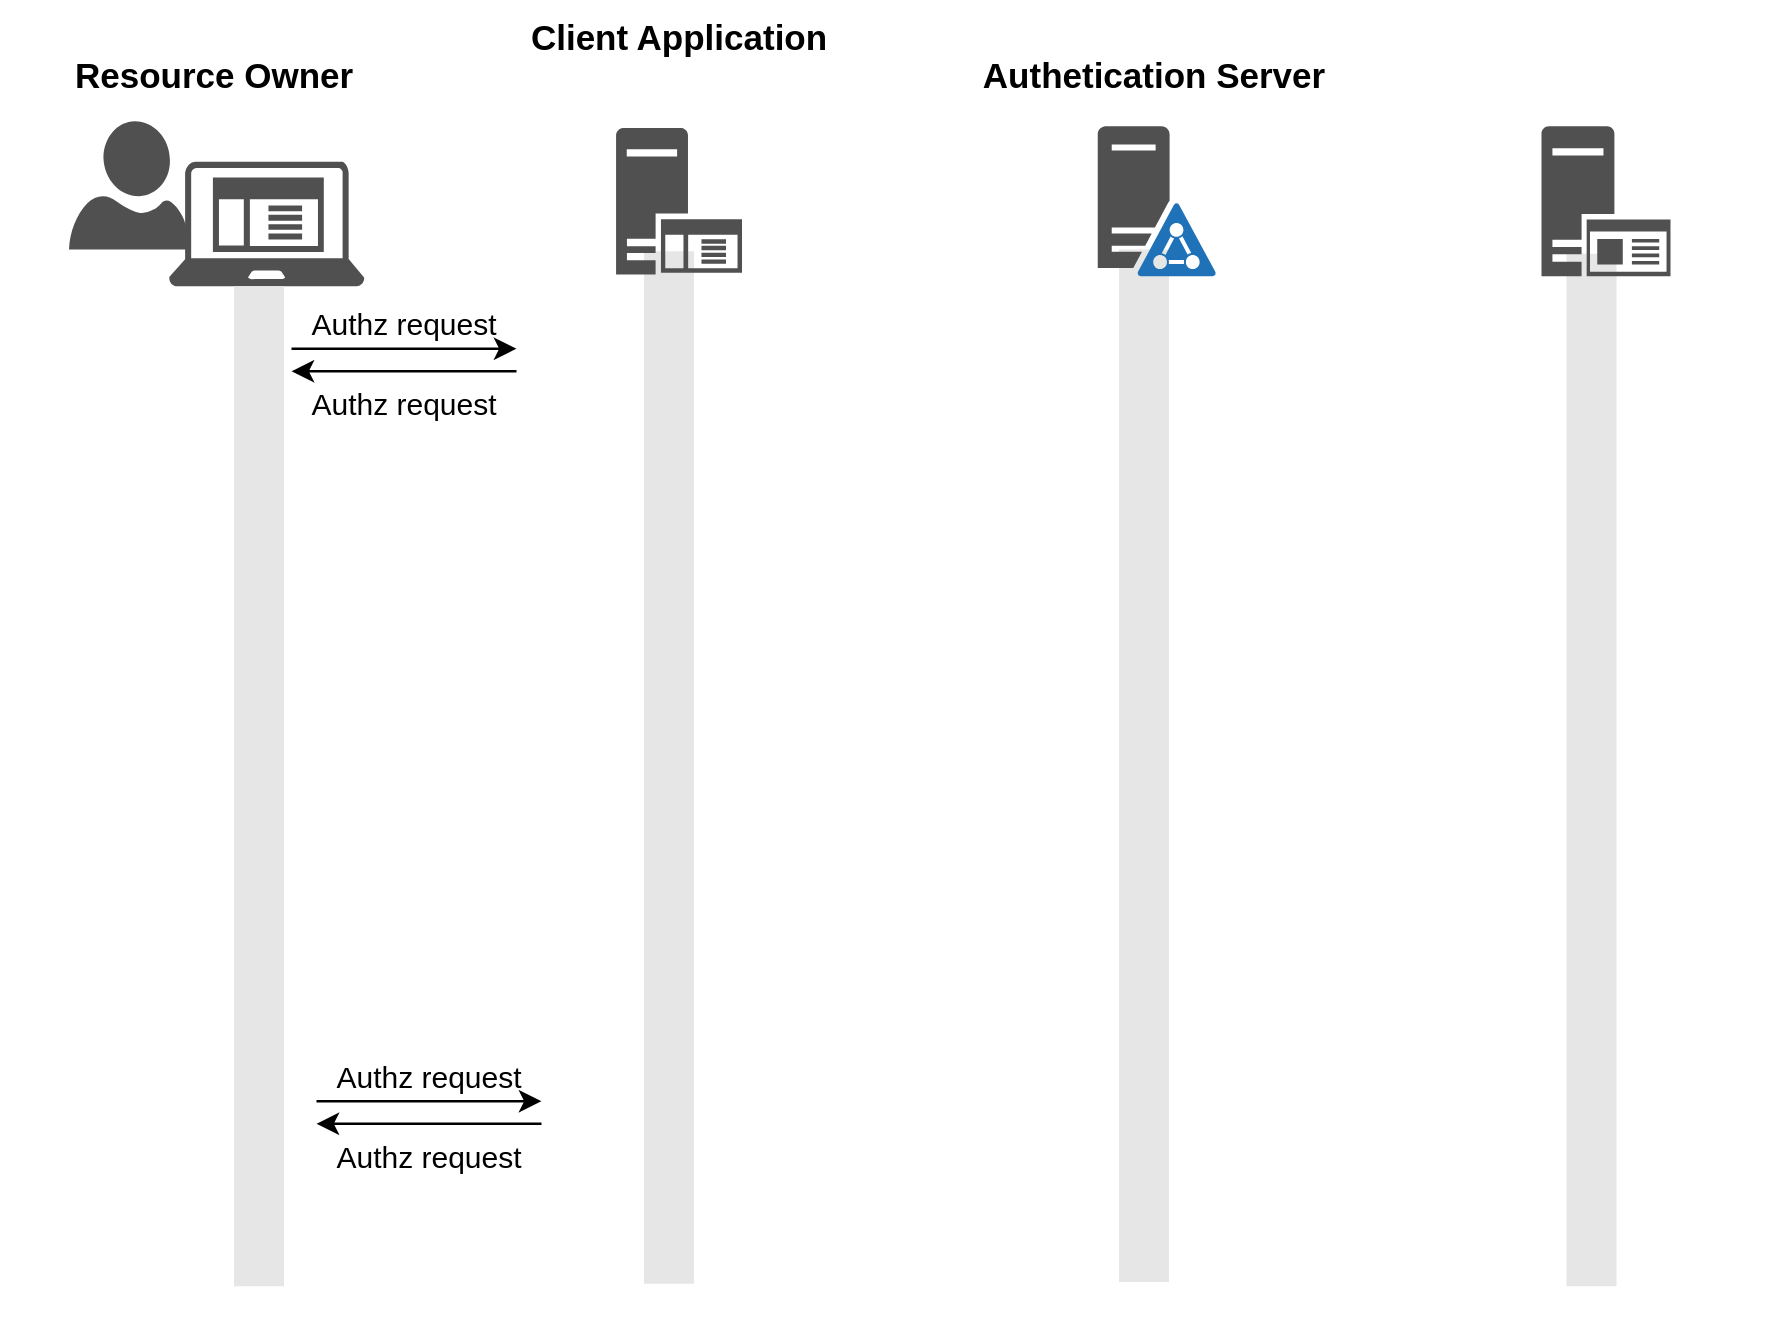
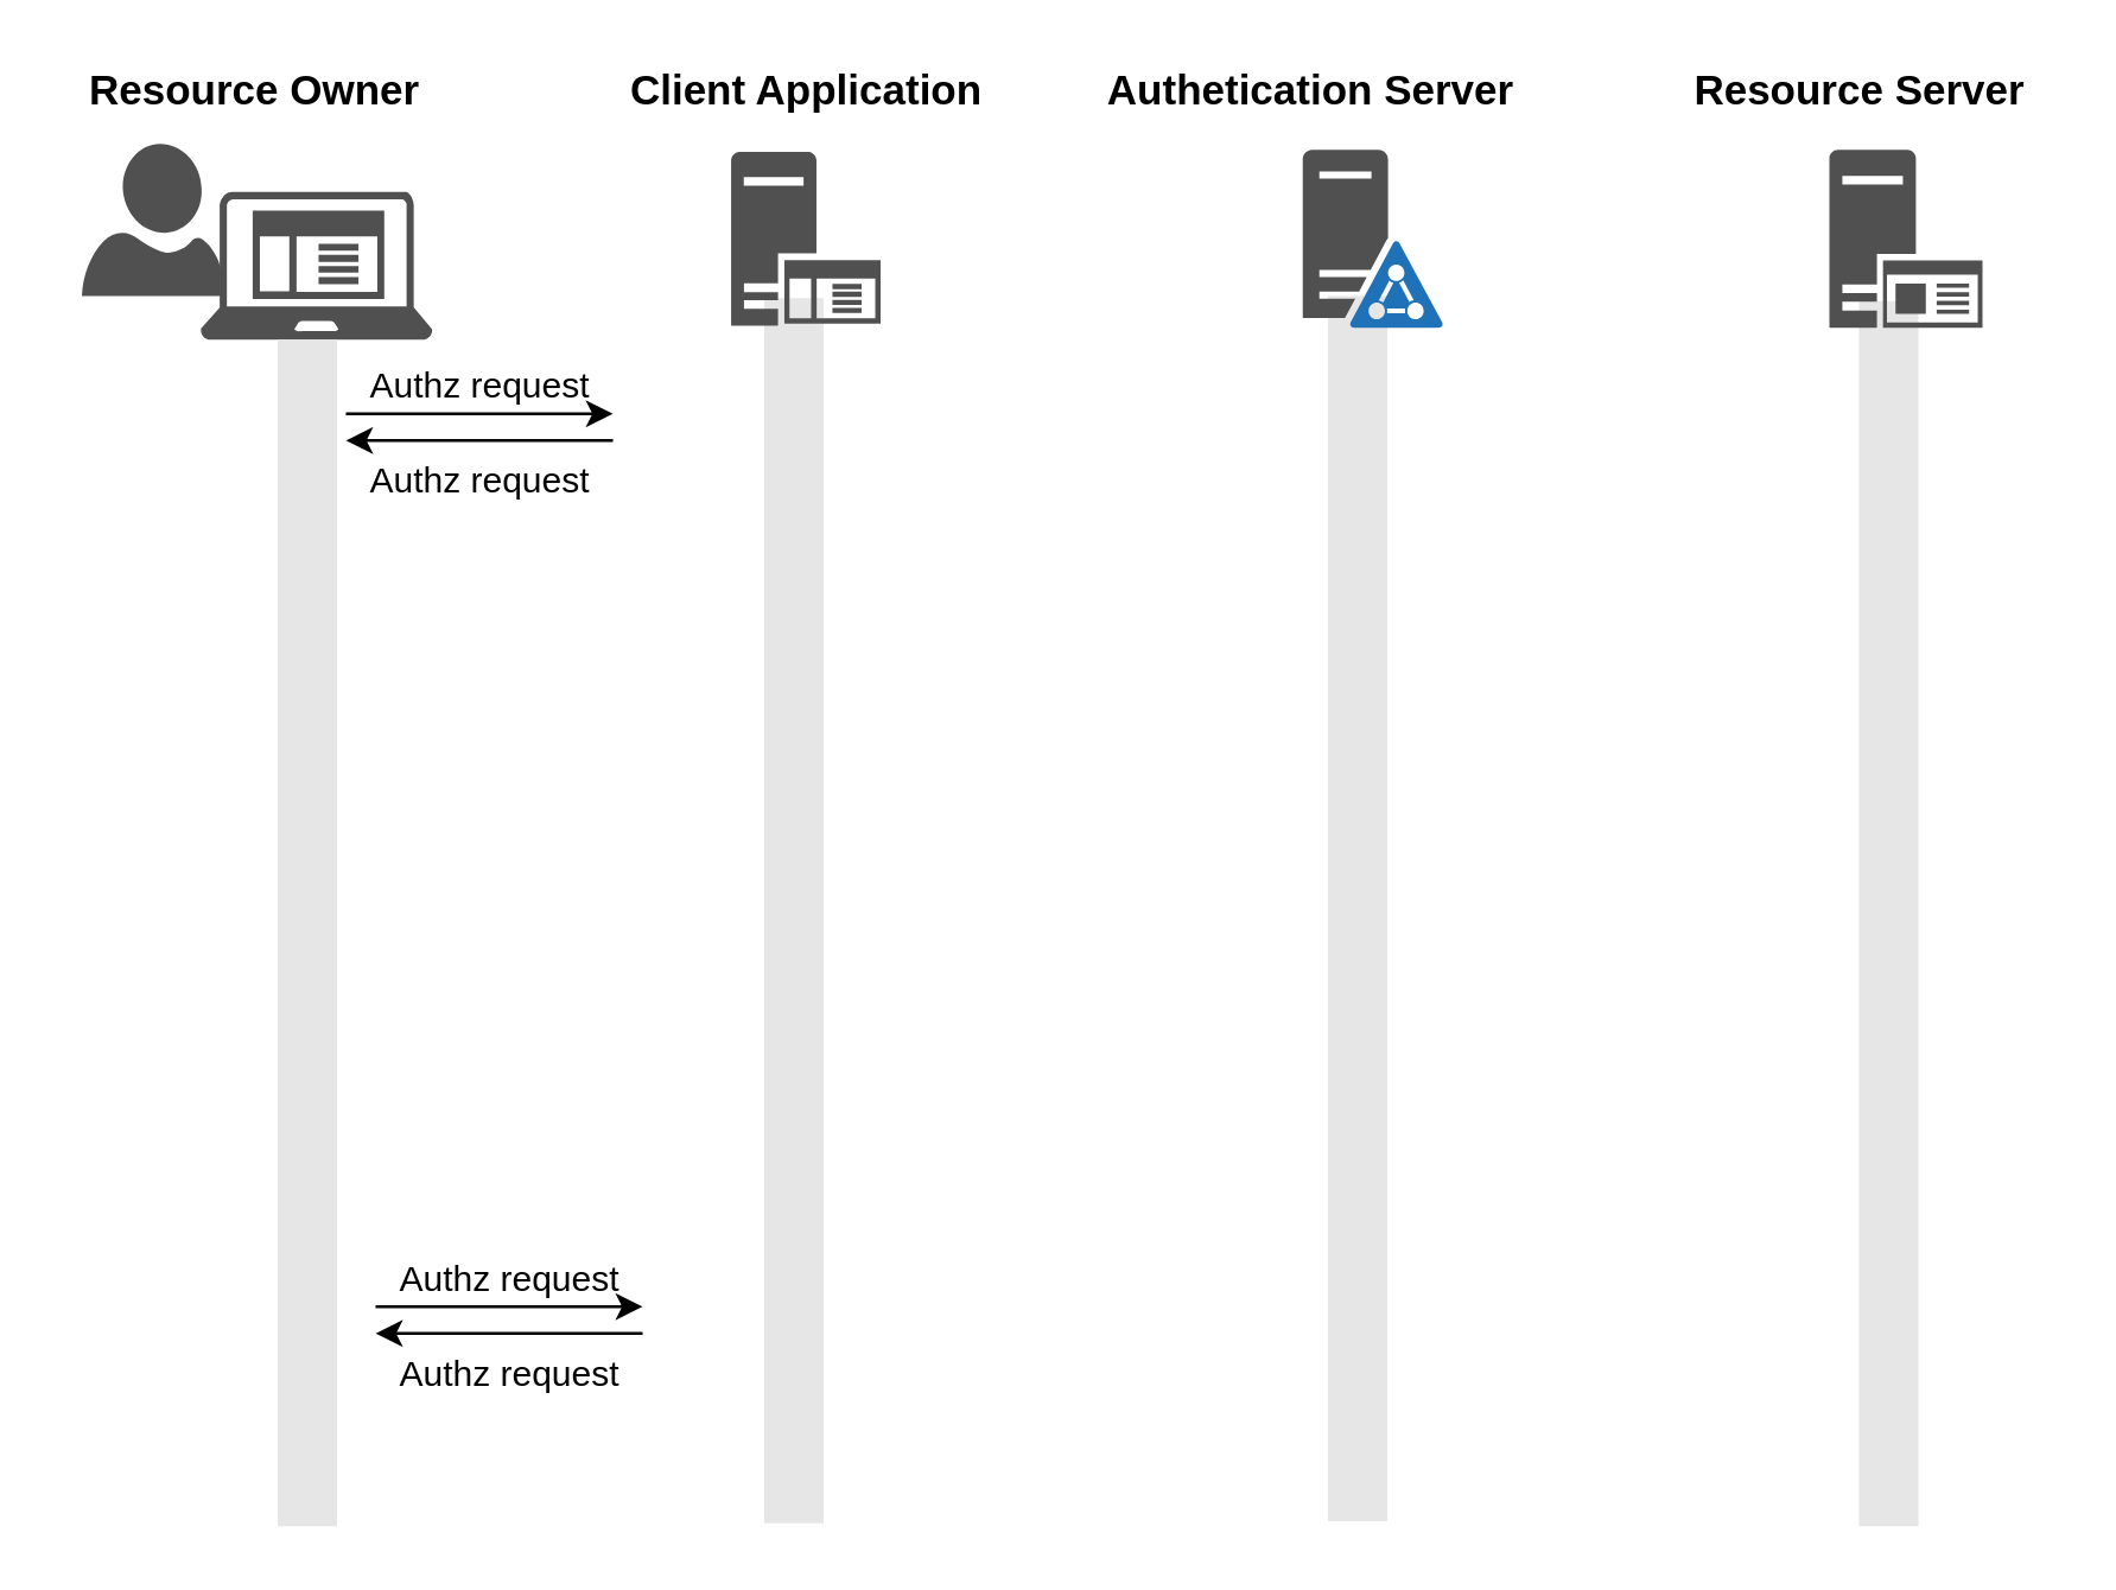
  <mxCell id="0" />
  <mxCell id="1" parent="0" />
  <mxCell id="2" value="" style="whiteSpace=wrap;html=1;fontSize=14;fillColor=#E6E6E6;strokeColor=none;" vertex="1" parent="1"><mxGeometry x="626" y="101" width="20" height="413" as="geometry" /></mxCell>
  <mxCell id="3" value="" style="whiteSpace=wrap;html=1;fontSize=14;fillColor=#E6E6E6;strokeColor=none;" vertex="1" parent="1"><mxGeometry x="447" y="99.28" width="20" height="413" as="geometry" /></mxCell>
  <mxCell id="4" value="" style="whiteSpace=wrap;html=1;fontSize=14;fillColor=#E6E6E6;strokeColor=none;" vertex="1" parent="1"><mxGeometry x="257" y="100" width="20" height="413" as="geometry" /></mxCell>
  <mxCell id="5" value="" style="sketch=0;aspect=fixed;pointerEvents=1;shadow=0;dashed=0;html=1;strokeColor=none;labelPosition=center;verticalLabelPosition=bottom;verticalAlign=top;align=center;fillColor=#505050;shape=mxgraph.azure.user" vertex="1" parent="1"><mxGeometry x="27" y="48" width="48.2" height="51.28" as="geometry" /></mxCell>
  <mxCell id="6" value="" style="sketch=0;pointerEvents=1;shadow=0;dashed=0;html=1;strokeColor=none;fillColor=#505050;labelPosition=center;verticalLabelPosition=bottom;verticalAlign=top;outlineConnect=0;align=center;shape=mxgraph.office.servers.active_directory_federation_services_server_blue;" vertex="1" parent="1"><mxGeometry x="438.5" y="50" width="47.5" height="60" as="geometry" /></mxCell>
  <mxCell id="7" value="" style="sketch=0;aspect=fixed;pointerEvents=1;shadow=0;dashed=0;html=1;strokeColor=none;labelPosition=center;verticalLabelPosition=bottom;verticalAlign=top;align=center;fillColor=#505050;shape=mxgraph.mscae.enterprise.application_server" vertex="1" parent="1"><mxGeometry x="245.79" y="50.68" width="50.42" height="58.63" as="geometry" /></mxCell>
  <mxCell id="8" value="" style="sketch=0;aspect=fixed;pointerEvents=1;shadow=0;dashed=0;html=1;strokeColor=none;labelPosition=center;verticalLabelPosition=bottom;verticalAlign=top;align=center;fillColor=#505050;shape=mxgraph.mscae.enterprise.client_application" vertex="1" parent="1"><mxGeometry x="67" y="64" width="78.13" height="50" as="geometry" /></mxCell>
  <mxCell id="9" value="" style="sketch=0;aspect=fixed;pointerEvents=1;shadow=0;dashed=0;html=1;strokeColor=none;labelPosition=center;verticalLabelPosition=bottom;verticalAlign=top;align=center;fillColor=#505050;shape=mxgraph.mscae.enterprise.application_server2" vertex="1" parent="1"><mxGeometry x="616" y="50" width="51.6" height="60" as="geometry" /></mxCell>
  <mxCell id="10" value="" style="endArrow=classic;html=1;rounded=0;" edge="1" parent="1"><mxGeometry width="50" height="50" relative="1" as="geometry"><mxPoint x="126" y="440" as="sourcePoint" /><mxPoint x="216" y="440" as="targetPoint" /></mxGeometry></mxCell>
  <mxCell id="11" value="" style="endArrow=classic;html=1;rounded=0;" edge="1" parent="1"><mxGeometry width="50" height="50" relative="1" as="geometry"><mxPoint x="216" y="449" as="sourcePoint" /><mxPoint x="126" y="449" as="targetPoint" /></mxGeometry></mxCell>
  <mxCell id="12" value="Authz request" style="text;html=1;resizable=0;autosize=1;align=center;verticalAlign=middle;points=[];fillColor=none;strokeColor=none;rounded=0;" vertex="1" parent="1"><mxGeometry x="126" y="421" width="90" height="20" as="geometry" /></mxCell>
  <mxCell id="13" value="&lt;b&gt;&lt;font style=&quot;font-size: 14px&quot;&gt;Resource Owner&lt;/font&gt;&lt;/b&gt;" style="text;html=1;resizable=0;autosize=1;align=center;verticalAlign=middle;points=[];fillColor=none;strokeColor=none;rounded=0;" vertex="1" parent="1"><mxGeometry x="20" y="20" width="130" height="20" as="geometry" /></mxCell>
- <mxCell id="14" value="&lt;b&gt;&lt;font style=&quot;font-size: 14px&quot;&gt;Client Application&lt;/font&gt;&lt;/b&gt;" style="text;html=1;resizable=0;autosize=1;align=center;verticalAlign=middle;points=[];fillColor=none;strokeColor=none;rounded=0;" vertex="1" parent="1"><mxGeometry x="206" y="5" width="130" height="20" as="geometry" /></mxCell>
- <mxCell id="15" value="&lt;b&gt;&lt;font style=&quot;font-size: 14px&quot;&gt;Authetication Server&lt;/font&gt;&lt;/b&gt;" style="text;html=1;resizable=0;autosize=1;align=center;verticalAlign=middle;points=[];fillColor=none;strokeColor=none;rounded=0;" vertex="1" parent="1"><mxGeometry x="386" y="20" width="150" height="20" as="geometry" /></mxCell>
+ <mxCell id="14" value="&lt;b&gt;&lt;font style=&quot;font-size: 14px&quot;&gt;Client Application&lt;/font&gt;&lt;/b&gt;" style="text;html=1;resizable=0;autosize=1;align=center;verticalAlign=middle;points=[];fillColor=none;strokeColor=none;rounded=0;" vertex="1" parent="1"><mxGeometry x="206" y="20" width="130" height="20" as="geometry" /></mxCell>
+ <mxCell id="15" value="&lt;b&gt;&lt;font style=&quot;font-size: 14px&quot;&gt;Authetication Server&lt;/font&gt;&lt;/b&gt;" style="text;html=1;resizable=0;autosize=1;align=center;verticalAlign=middle;points=[];fillColor=none;strokeColor=none;rounded=0;" vertex="1" parent="1"><mxGeometry x="366" y="20" width="150" height="20" as="geometry" /></mxCell>
+ <mxCell id="16" value="&lt;b&gt;&lt;font style=&quot;font-size: 14px&quot;&gt;Resource Server&lt;/font&gt;&lt;/b&gt;" style="text;html=1;resizable=0;autosize=1;align=center;verticalAlign=middle;points=[];fillColor=none;strokeColor=none;rounded=0;" vertex="1" parent="1"><mxGeometry x="561" y="20" width="130" height="20" as="geometry" /></mxCell>
  <mxCell id="17" value="" style="whiteSpace=wrap;html=1;fontSize=14;fillColor=#E6E6E6;strokeColor=none;" vertex="1" parent="1"><mxGeometry x="93" y="114" width="20" height="400" as="geometry" /></mxCell>
  <mxCell id="18" value="Authz request" style="text;html=1;resizable=0;autosize=1;align=center;verticalAlign=middle;points=[];fillColor=none;strokeColor=none;rounded=0;" vertex="1" parent="1"><mxGeometry x="126" y="453" width="90" height="20" as="geometry" /></mxCell>
  <mxCell id="19" value="" style="endArrow=classic;html=1;rounded=0;" edge="1" parent="1"><mxGeometry width="50" height="50" relative="1" as="geometry"><mxPoint x="116" y="139" as="sourcePoint" /><mxPoint x="206" y="139" as="targetPoint" /></mxGeometry></mxCell>
  <mxCell id="20" value="" style="endArrow=classic;html=1;rounded=0;" edge="1" parent="1"><mxGeometry width="50" height="50" relative="1" as="geometry"><mxPoint x="206" y="148" as="sourcePoint" /><mxPoint x="116" y="148" as="targetPoint" /></mxGeometry></mxCell>
  <mxCell id="21" value="Authz request" style="text;html=1;resizable=0;autosize=1;align=center;verticalAlign=middle;points=[];fillColor=none;strokeColor=none;rounded=0;" vertex="1" parent="1"><mxGeometry x="116" y="120" width="90" height="20" as="geometry" /></mxCell>
  <mxCell id="22" value="Authz request" style="text;html=1;resizable=0;autosize=1;align=center;verticalAlign=middle;points=[];fillColor=none;strokeColor=none;rounded=0;" vertex="1" parent="1"><mxGeometry x="116" y="152" width="90" height="20" as="geometry" /></mxCell>
